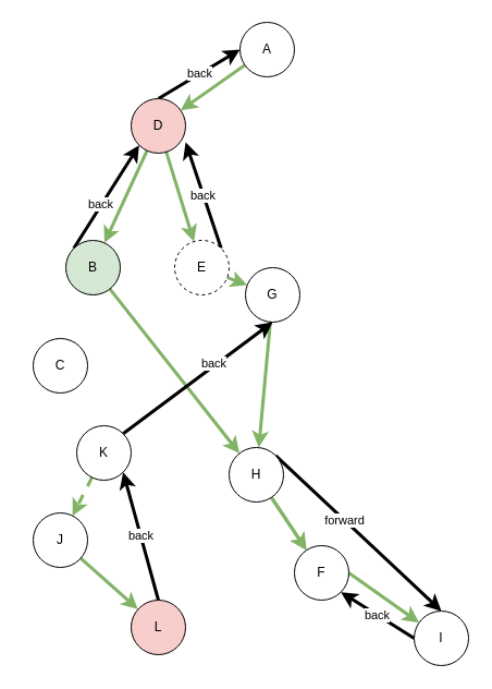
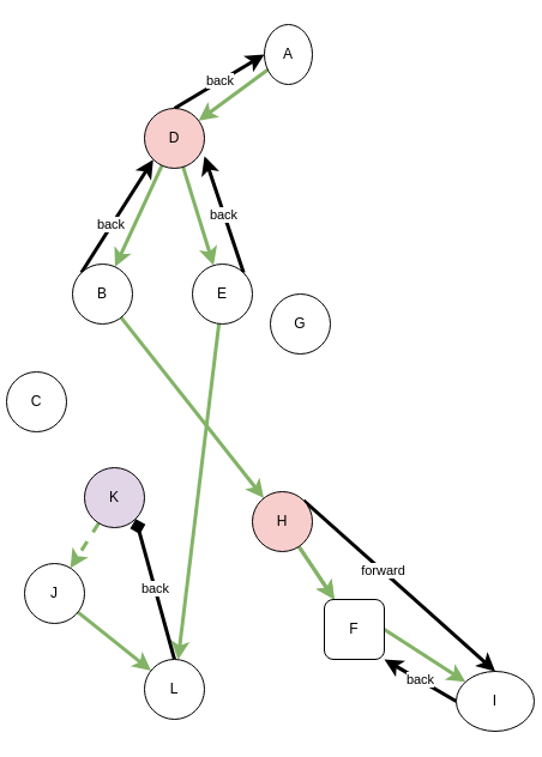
  <mxCell id="0" />
  <mxCell id="1" parent="0" />
  <mxCell id="2" value="" style="rounded=0;orthogonalLoop=1;jettySize=auto;html=1;fillColor=#d5e8d4;strokeColor=#82b366;strokeWidth=3;" edge="1" parent="1" source="3" target="7"><mxGeometry relative="1" as="geometry" /></mxCell>
- <mxCell id="3" value="A" style="ellipse;whiteSpace=wrap;html=1;" vertex="1" parent="1"><mxGeometry x="220" y="20" width="50" height="50" as="geometry" /></mxCell>
+ <mxCell id="3" value="A" style="ellipse;whiteSpace=wrap;html=1;" vertex="1" parent="1"><mxGeometry x="220" y="20" width="40" height="50" as="geometry" /></mxCell>
  <mxCell id="4" value="back" style="edgeStyle=none;rounded=0;orthogonalLoop=1;jettySize=auto;html=1;exitX=0.5;exitY=0;exitDx=0;exitDy=0;entryX=0;entryY=0.5;entryDx=0;entryDy=0;strokeWidth=3;" edge="1" parent="1" source="7" target="3"><mxGeometry relative="1" as="geometry" /></mxCell>
  <mxCell id="5" value="" style="edgeStyle=none;rounded=0;orthogonalLoop=1;jettySize=auto;html=1;strokeWidth=3;fillColor=#d5e8d4;strokeColor=#82b366;" edge="1" parent="1" source="7" target="11"><mxGeometry relative="1" as="geometry" /></mxCell>
  <mxCell id="6" value="" style="edgeStyle=none;rounded=0;orthogonalLoop=1;jettySize=auto;html=1;strokeWidth=3;fillColor=#d5e8d4;strokeColor=#82b366;" edge="1" parent="1" source="7" target="16"><mxGeometry relative="1" as="geometry" /></mxCell>
  <mxCell id="7" value="D" style="ellipse;whiteSpace=wrap;html=1;fillColor=#f8cecc;" vertex="1" parent="1"><mxGeometry x="120" y="90" width="50" height="50" as="geometry" /></mxCell>
  <mxCell id="8" style="edgeStyle=none;rounded=0;orthogonalLoop=1;jettySize=auto;html=1;exitX=0;exitY=0;exitDx=0;exitDy=0;entryX=0;entryY=1;entryDx=0;entryDy=0;strokeWidth=3;" edge="1" parent="1" source="11" target="7"><mxGeometry relative="1" as="geometry" /></mxCell>
  <mxCell id="9" value="back" style="edgeLabel;html=1;align=center;verticalAlign=middle;resizable=0;points=[];" vertex="1" connectable="0" parent="8"><mxGeometry x="-0.148" y="1" relative="1" as="geometry"><mxPoint x="-1" as="offset" /></mxGeometry></mxCell>
  <mxCell id="10" value="" style="edgeStyle=none;rounded=0;orthogonalLoop=1;jettySize=auto;html=1;strokeWidth=3;fillColor=#d5e8d4;strokeColor=#82b366;" edge="1" parent="1" source="11" target="23"><mxGeometry relative="1" as="geometry" /></mxCell>
- <mxCell id="11" value="B" style="ellipse;whiteSpace=wrap;html=1;fillColor=#d5e8d4;" vertex="1" parent="1"><mxGeometry x="60" y="220" width="50" height="50" as="geometry" /></mxCell>
- <mxCell id="12" value="C" style="ellipse;whiteSpace=wrap;html=1;" vertex="1" parent="1"><mxGeometry x="30" y="310" width="50" height="50" as="geometry" /></mxCell>
+ <mxCell id="11" value="B" style="ellipse;whiteSpace=wrap;html=1;" vertex="1" parent="1"><mxGeometry x="60" y="220" width="50" height="50" as="geometry" /></mxCell>
+ <mxCell id="12" value="C" style="ellipse;whiteSpace=wrap;html=1;" vertex="1" parent="1"><mxGeometry x="5" y="310" width="50" height="50" as="geometry" /></mxCell>
  <mxCell id="13" style="edgeStyle=none;rounded=0;orthogonalLoop=1;jettySize=auto;html=1;exitX=1;exitY=0;exitDx=0;exitDy=0;entryX=1;entryY=0.8;entryDx=0;entryDy=0;entryPerimeter=0;strokeWidth=3;" edge="1" parent="1" source="16" target="7"><mxGeometry relative="1" as="geometry" /></mxCell>
  <mxCell id="14" value="back" style="edgeLabel;html=1;align=center;verticalAlign=middle;resizable=0;points=[];" vertex="1" connectable="0" parent="13"><mxGeometry x="-0.002" relative="1" as="geometry"><mxPoint x="-1" as="offset" /></mxGeometry></mxCell>
- <mxCell id="15" value="" style="edgeStyle=none;rounded=0;orthogonalLoop=1;jettySize=auto;html=1;strokeWidth=3;fillColor=#d5e8d4;strokeColor=#82b366;" edge="1" parent="1" source="16" target="18"><mxGeometry relative="1" as="geometry" /></mxCell>
- <mxCell id="16" value="E" style="ellipse;whiteSpace=wrap;html=1;dashed=1;" vertex="1" parent="1"><mxGeometry x="160" y="220" width="50" height="50" as="geometry" /></mxCell>
- <mxCell id="17" value="" style="edgeStyle=none;rounded=0;orthogonalLoop=1;jettySize=auto;html=1;strokeWidth=3;fillColor=#d5e8d4;strokeColor=#82b366;" edge="1" parent="1" source="18" target="23"><mxGeometry relative="1" as="geometry" /></mxCell>
+ <mxCell id="15" value="" style="edgeStyle=none;rounded=0;orthogonalLoop=1;jettySize=auto;html=1;strokeWidth=3;fillColor=#d5e8d4;strokeColor=#82b366;" edge="1" parent="1" source="16" target="35"><mxGeometry relative="1" as="geometry" /></mxCell>
+ <mxCell id="16" value="E" style="ellipse;whiteSpace=wrap;html=1;" vertex="1" parent="1"><mxGeometry x="160" y="220" width="50" height="50" as="geometry" /></mxCell>
  <mxCell id="18" value="G" style="ellipse;whiteSpace=wrap;html=1;" vertex="1" parent="1"><mxGeometry x="225" y="245" width="50" height="50" as="geometry" /></mxCell>
  <mxCell id="19" value="" style="edgeStyle=none;rounded=0;orthogonalLoop=1;jettySize=auto;html=1;strokeWidth=3;fillColor=#d5e8d4;strokeColor=#82b366;" edge="1" parent="1" source="23" target="25"><mxGeometry relative="1" as="geometry" /></mxCell>
  <mxCell id="20" style="edgeStyle=none;rounded=0;orthogonalLoop=1;jettySize=auto;html=1;exitX=1;exitY=0;exitDx=0;exitDy=0;entryX=0.5;entryY=0;entryDx=0;entryDy=0;strokeWidth=3;" edge="1" parent="1" source="23" target="27"><mxGeometry relative="1" as="geometry" /></mxCell>
  <mxCell id="21" value="forward" style="edgeLabel;html=1;align=center;verticalAlign=middle;resizable=0;points=[];" vertex="1" connectable="0" parent="20"><mxGeometry x="-0.18" relative="1" as="geometry"><mxPoint as="offset" /></mxGeometry></mxCell>
  <mxCell id="22" value="" style="edgeStyle=none;rounded=0;orthogonalLoop=1;jettySize=auto;html=1;strokeWidth=3;fillColor=#d5e8d4;strokeColor=#82b366;" edge="1" parent="1" source="23" target="25"><mxGeometry relative="1" as="geometry" /></mxCell>
- <mxCell id="23" value="H" style="ellipse;whiteSpace=wrap;html=1;" vertex="1" parent="1"><mxGeometry x="210" y="410" width="50" height="50" as="geometry" /></mxCell>
+ <mxCell id="23" value="H" style="ellipse;whiteSpace=wrap;html=1;fillColor=#f8cecc;" vertex="1" parent="1"><mxGeometry x="210" y="410" width="50" height="50" as="geometry" /></mxCell>
  <mxCell id="24" value="" style="edgeStyle=none;rounded=0;orthogonalLoop=1;jettySize=auto;html=1;strokeWidth=3;fillColor=#d5e8d4;strokeColor=#82b366;exitX=1;exitY=0.5;exitDx=0;exitDy=0;" edge="1" parent="1" source="25" target="27"><mxGeometry relative="1" as="geometry" /></mxCell>
- <mxCell id="25" value="F" style="ellipse;whiteSpace=wrap;html=1;" vertex="1" parent="1"><mxGeometry x="270" y="500" width="50" height="50" as="geometry" /></mxCell>
+ <mxCell id="25" value="F" style="whiteSpace=wrap;html=1;rounded=1;" vertex="1" parent="1"><mxGeometry x="270" y="500" width="50" height="50" as="geometry" /></mxCell>
  <mxCell id="26" value="back" style="edgeStyle=none;rounded=0;orthogonalLoop=1;jettySize=auto;html=1;exitX=0;exitY=0.5;exitDx=0;exitDy=0;entryX=1;entryY=1;entryDx=0;entryDy=0;strokeWidth=3;" edge="1" parent="1" source="27" target="25"><mxGeometry relative="1" as="geometry" /></mxCell>
- <mxCell id="27" value="I" style="ellipse;whiteSpace=wrap;html=1;" vertex="1" parent="1"><mxGeometry x="380" y="560" width="50" height="50" as="geometry" /></mxCell>
- <mxCell id="28" style="edgeStyle=none;rounded=0;orthogonalLoop=1;jettySize=auto;html=1;exitX=1;exitY=0;exitDx=0;exitDy=0;entryX=0.5;entryY=1;entryDx=0;entryDy=0;strokeWidth=3;" edge="1" parent="1" source="31" target="18"><mxGeometry relative="1" as="geometry" /></mxCell>
- <mxCell id="29" value="back" style="edgeLabel;html=1;align=center;verticalAlign=middle;resizable=0;points=[];" vertex="1" connectable="0" parent="28"><mxGeometry x="0.232" y="3" relative="1" as="geometry"><mxPoint as="offset" /></mxGeometry></mxCell>
+ <mxCell id="27" value="I" style="ellipse;whiteSpace=wrap;html=1;" vertex="1" parent="1"><mxGeometry x="380" y="560" width="65" height="50" as="geometry" /></mxCell>
  <mxCell id="30" value="" style="edgeStyle=none;rounded=0;orthogonalLoop=1;jettySize=auto;html=1;strokeWidth=3;fillColor=#d5e8d4;strokeColor=#82b366;dashed=1;" edge="1" parent="1" source="31" target="33"><mxGeometry relative="1" as="geometry" /></mxCell>
- <mxCell id="31" value="K" style="ellipse;whiteSpace=wrap;html=1;" vertex="1" parent="1"><mxGeometry x="70" y="390" width="50" height="50" as="geometry" /></mxCell>
+ <mxCell id="31" value="K" style="ellipse;whiteSpace=wrap;html=1;fillColor=#e1d5e7;" vertex="1" parent="1"><mxGeometry x="70" y="390" width="50" height="50" as="geometry" /></mxCell>
  <mxCell id="32" value="" style="edgeStyle=none;rounded=0;orthogonalLoop=1;jettySize=auto;html=1;strokeWidth=3;fillColor=#d5e8d4;strokeColor=#82b366;" edge="1" parent="1" source="33" target="35"><mxGeometry relative="1" as="geometry" /></mxCell>
- <mxCell id="33" value="J" style="ellipse;whiteSpace=wrap;html=1;" vertex="1" parent="1"><mxGeometry x="30" y="470" width="50" height="50" as="geometry" /></mxCell>
- <mxCell id="34" value="back" style="edgeStyle=none;rounded=0;orthogonalLoop=1;jettySize=auto;html=1;exitX=0.5;exitY=0;exitDx=0;exitDy=0;entryX=1;entryY=1;entryDx=0;entryDy=0;strokeWidth=3;" edge="1" parent="1" source="35" target="31"><mxGeometry relative="1" as="geometry" /></mxCell>
- <mxCell id="35" value="L" style="ellipse;whiteSpace=wrap;html=1;fillColor=#f8cecc;" vertex="1" parent="1"><mxGeometry x="120" y="550" width="50" height="50" as="geometry" /></mxCell>
+ <mxCell id="33" value="J" style="ellipse;whiteSpace=wrap;html=1;" vertex="1" parent="1"><mxGeometry x="20" y="470" width="50" height="50" as="geometry" /></mxCell>
+ <mxCell id="34" value="back" style="edgeStyle=none;rounded=0;orthogonalLoop=1;jettySize=auto;html=1;exitX=0.5;exitY=0;exitDx=0;exitDy=0;entryX=1;entryY=1;entryDx=0;entryDy=0;strokeWidth=3;endArrow=diamond;" edge="1" parent="1" source="35" target="31"><mxGeometry relative="1" as="geometry" /></mxCell>
+ <mxCell id="35" value="L" style="ellipse;whiteSpace=wrap;html=1;" vertex="1" parent="1"><mxGeometry x="120" y="550" width="50" height="50" as="geometry" /></mxCell>
